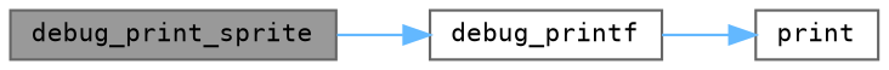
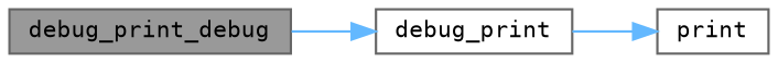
  digraph {
    fontname="DejaVu Sans Mono"
    rankdir=LR
    node [color=grey40 fillcolor=white fontname="DejaVu Sans Mono" fontsize=10 shape=box style=filled]
    edge [color=steelblue1 fontname="DejaVu Sans Mono" fontsize=10 labelfontname=Helvetica labelfontsize=10 style=solid]
-   n1 [color=gray40 fillcolor=grey60 fontcolor=black height=0.2 label=debug_print_sprite width=0.4]
-   n2 [height=0.2 label=debug_printf width=0.4]
+   n1 [color=gray40 fillcolor=grey60 fontcolor=black height=0.2 label=debug_print_debug width=0.4]
+   n2 [height=0.2 label=debug_print width=0.4]
    n3 [height=0.2 label=print width=0.4]
    n1 -> n2
    n2 -> n3
  }
